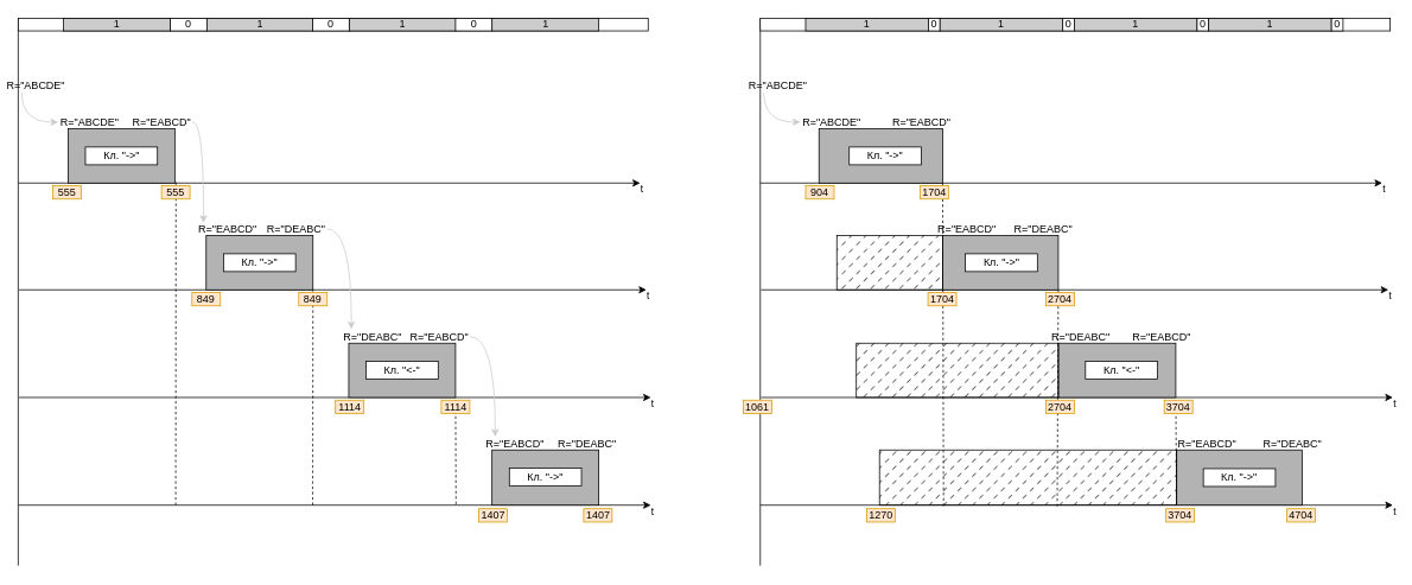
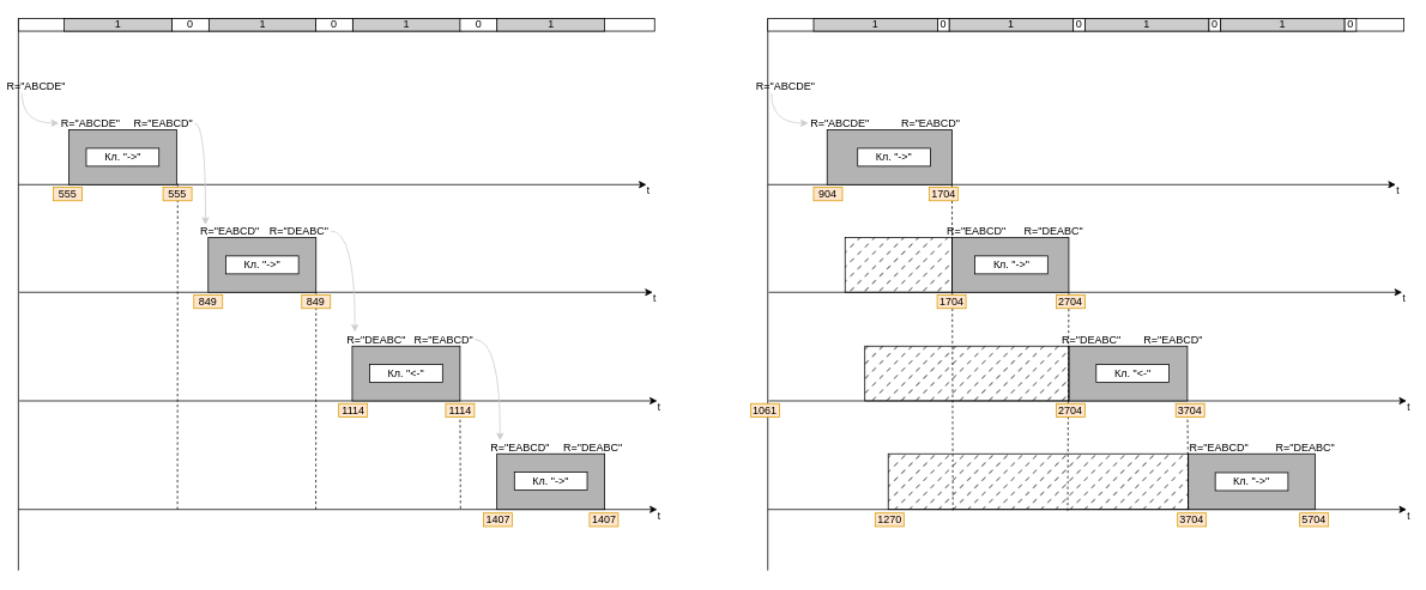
  <mxCell id="0" />
  <mxCell id="1" parent="0" />
  <mxCell id="2" value="" style="endArrow=none;dashed=1;html=1;rounded=0;entryX=1;entryY=1;entryDx=0;entryDy=0;exitX=0.422;exitY=0.993;exitDx=0;exitDy=0;exitPerimeter=0;" edge="1" parent="1" target="64"><mxGeometry width="50" height="50" relative="1" as="geometry"><mxPoint x="1322" y="566" as="sourcePoint" /><mxPoint x="1321" y="322" as="targetPoint" /></mxGeometry></mxCell>
  <mxCell id="3" value="" style="endArrow=none;dashed=1;html=1;rounded=0;entryX=1;entryY=1;entryDx=0;entryDy=0;exitX=0.598;exitY=1.023;exitDx=0;exitDy=0;exitPerimeter=0;" edge="1" parent="1" source="92"><mxGeometry width="50" height="50" relative="1" as="geometry"><mxPoint x="1190" y="686" as="sourcePoint" /><mxPoint x="1189" y="323" as="targetPoint" /></mxGeometry></mxCell>
  <mxCell id="4" value="" style="endArrow=none;dashed=1;html=1;rounded=0;entryX=1;entryY=1;entryDx=0;entryDy=0;" edge="1" parent="1" target="63"><mxGeometry width="50" height="50" relative="1" as="geometry"><mxPoint x="1060" y="568" as="sourcePoint" /><mxPoint x="1025" y="259" as="targetPoint" /></mxGeometry></mxCell>
  <mxCell id="5" value="" style="endArrow=none;dashed=1;html=1;rounded=0;entryX=0.5;entryY=0;entryDx=0;entryDy=0;" parent="1" target="32" edge="1"><mxGeometry width="50" height="50" relative="1" as="geometry"><mxPoint x="512" y="566" as="sourcePoint" /><mxPoint x="504" y="474" as="targetPoint" /></mxGeometry></mxCell>
  <mxCell id="6" value="" style="endArrow=none;dashed=1;html=1;rounded=0;entryX=1;entryY=1;entryDx=0;entryDy=0;" parent="1" target="19" edge="1"><mxGeometry width="50" height="50" relative="1" as="geometry"><mxPoint x="351" y="567" as="sourcePoint" /><mxPoint x="338" y="388" as="targetPoint" /></mxGeometry></mxCell>
  <mxCell id="7" value="" style="endArrow=none;dashed=1;html=1;rounded=0;entryX=0.508;entryY=-0.26;entryDx=0;entryDy=0;entryPerimeter=0;" parent="1" target="27" edge="1"><mxGeometry width="50" height="50" relative="1" as="geometry"><mxPoint x="197" y="567" as="sourcePoint" /><mxPoint x="196" y="409" as="targetPoint" /></mxGeometry></mxCell>
  <mxCell id="8" value="" style="endArrow=none;html=1;rounded=0;strokeWidth=1;" parent="1" edge="1"><mxGeometry width="50" height="50" relative="1" as="geometry"><mxPoint x="20" y="635" as="sourcePoint" /><mxPoint x="20" y="20" as="targetPoint" /></mxGeometry></mxCell>
  <mxCell id="9" value="" style="endArrow=classic;html=1;rounded=0;" parent="1" edge="1"><mxGeometry width="50" height="50" relative="1" as="geometry"><mxPoint x="20" y="205" as="sourcePoint" /><mxPoint x="719" y="205" as="targetPoint" /></mxGeometry></mxCell>
  <mxCell id="10" value="t" style="edgeLabel;html=1;align=center;verticalAlign=middle;resizable=0;points=[];" parent="9" vertex="1" connectable="0"><mxGeometry x="0.98" y="-2" relative="1" as="geometry"><mxPoint x="8" y="4" as="offset" /></mxGeometry></mxCell>
  <mxCell id="11" value="" style="endArrow=classic;html=1;rounded=0;" parent="1" edge="1"><mxGeometry width="50" height="50" relative="1" as="geometry"><mxPoint x="21" y="325" as="sourcePoint" /><mxPoint x="726" y="325" as="targetPoint" /></mxGeometry></mxCell>
  <mxCell id="12" value="t" style="edgeLabel;html=1;align=center;verticalAlign=middle;resizable=0;points=[];" parent="11" vertex="1" connectable="0"><mxGeometry x="0.98" y="-2" relative="1" as="geometry"><mxPoint x="8" y="4" as="offset" /></mxGeometry></mxCell>
  <mxCell id="13" value="" style="endArrow=classic;html=1;rounded=0;" parent="1" edge="1"><mxGeometry width="50" height="50" relative="1" as="geometry"><mxPoint x="21" y="446" as="sourcePoint" /><mxPoint x="731" y="446" as="targetPoint" /></mxGeometry></mxCell>
  <mxCell id="14" value="t" style="edgeLabel;html=1;align=center;verticalAlign=middle;resizable=0;points=[];" parent="13" vertex="1" connectable="0"><mxGeometry x="0.98" y="-2" relative="1" as="geometry"><mxPoint x="8" y="4" as="offset" /></mxGeometry></mxCell>
  <mxCell id="15" value="" style="endArrow=classic;html=1;rounded=0;" parent="1" edge="1"><mxGeometry width="50" height="50" relative="1" as="geometry"><mxPoint x="20" y="567" as="sourcePoint" /><mxPoint x="731" y="567" as="targetPoint" /></mxGeometry></mxCell>
  <mxCell id="16" value="t" style="edgeLabel;html=1;align=center;verticalAlign=middle;resizable=0;points=[];" parent="15" vertex="1" connectable="0"><mxGeometry x="0.98" y="-2" relative="1" as="geometry"><mxPoint x="8" y="4" as="offset" /></mxGeometry></mxCell>
  <mxCell id="17" value="" style="rounded=0;whiteSpace=wrap;html=1;fillColor=#B3B3B3;strokeColor=#000000;" parent="1" vertex="1"><mxGeometry x="76" y="144" width="120" height="61" as="geometry" /></mxCell>
  <mxCell id="18" value="" style="rounded=0;whiteSpace=wrap;html=1;fillColor=#B3B3B3;strokeColor=#000000;" parent="1" vertex="1"><mxGeometry x="391.5" y="385" width="120" height="61" as="geometry" /></mxCell>
  <mxCell id="19" value="" style="rounded=0;whiteSpace=wrap;html=1;fillColor=#B3B3B3;strokeColor=#000000;" parent="1" vertex="1"><mxGeometry x="231.25" y="264" width="120" height="61" as="geometry" /></mxCell>
  <mxCell id="20" value="" style="rounded=0;whiteSpace=wrap;html=1;fillColor=#B3B3B3;strokeColor=#000000;" parent="1" vertex="1"><mxGeometry x="552.5" y="505" width="120" height="62" as="geometry" /></mxCell>
  <mxCell id="21" value="Кл. &quot;-&amp;gt;&quot;" style="rounded=0;whiteSpace=wrap;html=1;" parent="1" vertex="1"><mxGeometry x="95.5" y="164.5" width="81" height="20" as="geometry" /></mxCell>
  <mxCell id="22" value="Кл. &quot;-&amp;gt;&quot;" style="rounded=0;whiteSpace=wrap;html=1;" parent="1" vertex="1"><mxGeometry x="250.75" y="284.5" width="81" height="20" as="geometry" /></mxCell>
  <mxCell id="23" value="Кл. &quot;&amp;lt;-&quot;" style="rounded=0;whiteSpace=wrap;html=1;" parent="1" vertex="1"><mxGeometry x="411" y="405.5" width="81" height="20" as="geometry" /></mxCell>
  <mxCell id="24" value="Кл. &quot;-&amp;gt;&quot;" style="rounded=0;whiteSpace=wrap;html=1;" parent="1" vertex="1"><mxGeometry x="572" y="525.5" width="81" height="20" as="geometry" /></mxCell>
  <mxCell id="25" value="R=&quot;ABCDE&quot;" style="text;html=1;align=center;verticalAlign=middle;whiteSpace=wrap;rounded=0;" parent="1" vertex="1"><mxGeometry x="65" y="129" width="71" height="15" as="geometry" /></mxCell>
  <mxCell id="26" value="R=&quot;EABCD&quot;" style="text;html=1;align=center;verticalAlign=middle;whiteSpace=wrap;rounded=0;" parent="1" vertex="1"><mxGeometry x="147" y="129" width="69" height="15" as="geometry" /></mxCell>
  <mxCell id="27" value="555" style="text;html=1;align=center;verticalAlign=middle;whiteSpace=wrap;rounded=0;fillColor=#ffe6cc;strokeColor=#d79b00;" parent="1" vertex="1"><mxGeometry x="181" y="208" width="32" height="15" as="geometry" /></mxCell>
  <mxCell id="28" value="555" style="text;html=1;align=center;verticalAlign=middle;whiteSpace=wrap;rounded=0;fillColor=#ffe6cc;strokeColor=#d79b00;" parent="1" vertex="1"><mxGeometry x="59" y="208" width="32" height="15" as="geometry" /></mxCell>
  <mxCell id="29" value="849" style="text;html=1;align=center;verticalAlign=middle;whiteSpace=wrap;rounded=0;fillColor=#ffe6cc;strokeColor=#d79b00;" parent="1" vertex="1"><mxGeometry x="215.25" y="328" width="32" height="15" as="geometry" /></mxCell>
  <mxCell id="30" value="849" style="text;html=1;align=center;verticalAlign=middle;whiteSpace=wrap;rounded=0;fillColor=#ffe6cc;strokeColor=#d79b00;" parent="1" vertex="1"><mxGeometry x="335.25" y="328" width="32" height="15" as="geometry" /></mxCell>
  <mxCell id="31" value="1114" style="text;html=1;align=center;verticalAlign=middle;whiteSpace=wrap;rounded=0;fillColor=#ffe6cc;strokeColor=#d79b00;" parent="1" vertex="1"><mxGeometry x="376.5" y="449" width="32" height="15" as="geometry" /></mxCell>
  <mxCell id="32" value="1114" style="text;html=1;align=center;verticalAlign=middle;whiteSpace=wrap;rounded=0;fillColor=#ffe6cc;strokeColor=#d79b00;" parent="1" vertex="1"><mxGeometry x="495.5" y="449" width="32" height="15" as="geometry" /></mxCell>
  <mxCell id="33" value="1407" style="text;html=1;align=center;verticalAlign=middle;whiteSpace=wrap;rounded=0;fillColor=#ffe6cc;strokeColor=#d79b00;" parent="1" vertex="1"><mxGeometry x="655.5" y="571" width="32" height="15" as="geometry" /></mxCell>
  <mxCell id="34" value="1407" style="text;html=1;align=center;verticalAlign=middle;whiteSpace=wrap;rounded=0;fillColor=#ffe6cc;strokeColor=#d79b00;" parent="1" vertex="1"><mxGeometry x="537.5" y="571" width="32" height="15" as="geometry" /></mxCell>
  <mxCell id="35" value="R=&quot;ABCDE&quot;" style="text;html=1;align=center;verticalAlign=middle;whiteSpace=wrap;rounded=0;" parent="1" vertex="1"><mxGeometry x="24" y="88" width="32" height="15" as="geometry" /></mxCell>
  <mxCell id="36" value="" style="endArrow=classic;html=1;rounded=0;exitX=0;exitY=1;exitDx=0;exitDy=0;entryX=0;entryY=0.5;entryDx=0;entryDy=0;edgeStyle=orthogonalEdgeStyle;curved=1;strokeColor=#CCCCCC;" parent="1" source="35" target="25" edge="1"><mxGeometry width="50" height="50" relative="1" as="geometry"><mxPoint x="95" y="156" as="sourcePoint" /><mxPoint x="145" y="106" as="targetPoint" /></mxGeometry></mxCell>
  <mxCell id="37" value="" style="rounded=0;whiteSpace=wrap;html=1;" parent="1" vertex="1"><mxGeometry x="20" y="20" width="708" height="14" as="geometry" /></mxCell>
  <mxCell id="38" value="1" style="rounded=0;whiteSpace=wrap;html=1;fillColor=#CCCCCC;" parent="1" vertex="1"><mxGeometry x="71" y="20" width="120" height="14" as="geometry" /></mxCell>
  <mxCell id="39" value="1" style="rounded=0;whiteSpace=wrap;html=1;fillColor=#CCCCCC;" parent="1" vertex="1"><mxGeometry x="231.5" y="20" width="119.5" height="14" as="geometry" /></mxCell>
  <mxCell id="40" value="1" style="rounded=0;whiteSpace=wrap;html=1;fillColor=#CCCCCC;" parent="1" vertex="1"><mxGeometry x="392" y="20" width="120" height="14" as="geometry" /></mxCell>
  <mxCell id="41" value="1" style="rounded=0;whiteSpace=wrap;html=1;fillColor=#CCCCCC;" parent="1" vertex="1"><mxGeometry x="552.5" y="20" width="120" height="14" as="geometry" /></mxCell>
  <mxCell id="42" value="0" style="rounded=0;whiteSpace=wrap;html=1;" parent="1" vertex="1"><mxGeometry x="191" y="20" width="41" height="14" as="geometry" /></mxCell>
  <mxCell id="43" value="0" style="rounded=0;whiteSpace=wrap;html=1;" parent="1" vertex="1"><mxGeometry x="351" y="20" width="41" height="14" as="geometry" /></mxCell>
  <mxCell id="44" value="0" style="rounded=0;whiteSpace=wrap;html=1;" parent="1" vertex="1"><mxGeometry x="511.5" y="20" width="41" height="14" as="geometry" /></mxCell>
  <mxCell id="45" value="" style="endArrow=classic;html=1;rounded=0;exitX=1;exitY=0.5;exitDx=0;exitDy=0;entryX=-0.119;entryY=0.048;entryDx=0;entryDy=0;edgeStyle=orthogonalEdgeStyle;curved=1;strokeColor=#CCCCCC;entryPerimeter=0;" parent="1" source="26" edge="1"><mxGeometry width="50" height="50" relative="1" as="geometry"><mxPoint x="239" y="184.5" as="sourcePoint" /><mxPoint x="228.192" y="249.72" as="targetPoint" /></mxGeometry></mxCell>
  <mxCell id="46" value="" style="endArrow=classic;html=1;rounded=0;exitX=1;exitY=0.5;exitDx=0;exitDy=0;entryX=0.123;entryY=-0.051;entryDx=0;entryDy=0;edgeStyle=orthogonalEdgeStyle;curved=1;strokeColor=#CCCCCC;entryPerimeter=0;" parent="1" source="49" edge="1"><mxGeometry width="50" height="50" relative="1" as="geometry"><mxPoint x="356.659" y="254.34" as="sourcePoint" /><mxPoint x="394.396" y="369.235" as="targetPoint" /></mxGeometry></mxCell>
  <mxCell id="47" value="" style="endArrow=classic;html=1;rounded=0;exitX=1;exitY=0.5;exitDx=0;exitDy=0;entryX=0;entryY=0;entryDx=0;entryDy=0;edgeStyle=orthogonalEdgeStyle;curved=1;strokeColor=#CCCCCC;" parent="1" source="51" edge="1"><mxGeometry width="50" height="50" relative="1" as="geometry"><mxPoint x="513.5" y="377.5" as="sourcePoint" /><mxPoint x="556" y="490" as="targetPoint" /></mxGeometry></mxCell>
  <mxCell id="48" value="R=&quot;EABCD&quot;" style="text;html=1;align=center;verticalAlign=middle;whiteSpace=wrap;rounded=0;" vertex="1" parent="1"><mxGeometry x="221" y="249" width="69" height="15" as="geometry" /></mxCell>
  <mxCell id="49" value="R=&quot;DEABC&quot;" style="text;html=1;align=center;verticalAlign=middle;whiteSpace=wrap;rounded=0;" vertex="1" parent="1"><mxGeometry x="298.25" y="249" width="69" height="15" as="geometry" /></mxCell>
  <mxCell id="50" value="R=&quot;DEABC&quot;" style="text;html=1;align=center;verticalAlign=middle;whiteSpace=wrap;rounded=0;" vertex="1" parent="1"><mxGeometry x="384" y="370" width="69" height="15" as="geometry" /></mxCell>
  <mxCell id="51" value="R=&quot;EABCD&quot;" style="text;html=1;align=center;verticalAlign=middle;whiteSpace=wrap;rounded=0;" vertex="1" parent="1"><mxGeometry x="458.5" y="370" width="69" height="15" as="geometry" /></mxCell>
  <mxCell id="52" value="R=&quot;EABCD&quot;" style="text;html=1;align=center;verticalAlign=middle;whiteSpace=wrap;rounded=0;" vertex="1" parent="1"><mxGeometry x="544" y="490" width="69" height="15" as="geometry" /></mxCell>
  <mxCell id="53" value="R=&quot;DEABC&quot;" style="text;html=1;align=center;verticalAlign=middle;whiteSpace=wrap;rounded=0;" vertex="1" parent="1"><mxGeometry x="625" y="490" width="69" height="15" as="geometry" /></mxCell>
  <mxCell id="54" value="" style="endArrow=none;html=1;rounded=0;strokeWidth=1;" edge="1" parent="1"><mxGeometry width="50" height="50" relative="1" as="geometry"><mxPoint x="854" y="635" as="sourcePoint" /><mxPoint x="854" y="20" as="targetPoint" /></mxGeometry></mxCell>
  <mxCell id="55" value="" style="endArrow=classic;html=1;rounded=0;" edge="1" parent="1"><mxGeometry width="50" height="50" relative="1" as="geometry"><mxPoint x="854" y="205" as="sourcePoint" /><mxPoint x="1553" y="205" as="targetPoint" /></mxGeometry></mxCell>
  <mxCell id="56" value="t" style="edgeLabel;html=1;align=center;verticalAlign=middle;resizable=0;points=[];" vertex="1" connectable="0" parent="55"><mxGeometry x="0.98" y="-2" relative="1" as="geometry"><mxPoint x="8" y="4" as="offset" /></mxGeometry></mxCell>
  <mxCell id="57" value="" style="endArrow=classic;html=1;rounded=0;" edge="1" parent="1"><mxGeometry width="50" height="50" relative="1" as="geometry"><mxPoint x="855" y="325" as="sourcePoint" /><mxPoint x="1560" y="325" as="targetPoint" /></mxGeometry></mxCell>
  <mxCell id="58" value="t" style="edgeLabel;html=1;align=center;verticalAlign=middle;resizable=0;points=[];" vertex="1" connectable="0" parent="57"><mxGeometry x="0.98" y="-2" relative="1" as="geometry"><mxPoint x="8" y="4" as="offset" /></mxGeometry></mxCell>
  <mxCell id="59" value="" style="endArrow=classic;html=1;rounded=0;" edge="1" parent="1"><mxGeometry width="50" height="50" relative="1" as="geometry"><mxPoint x="855" y="446" as="sourcePoint" /><mxPoint x="1565" y="446" as="targetPoint" /></mxGeometry></mxCell>
  <mxCell id="60" value="t" style="edgeLabel;html=1;align=center;verticalAlign=middle;resizable=0;points=[];" vertex="1" connectable="0" parent="59"><mxGeometry x="0.98" y="-2" relative="1" as="geometry"><mxPoint x="8" y="4" as="offset" /></mxGeometry></mxCell>
  <mxCell id="61" value="" style="endArrow=classic;html=1;rounded=0;" edge="1" parent="1"><mxGeometry width="50" height="50" relative="1" as="geometry"><mxPoint x="854" y="567" as="sourcePoint" /><mxPoint x="1565" y="567" as="targetPoint" /></mxGeometry></mxCell>
  <mxCell id="62" value="t" style="edgeLabel;html=1;align=center;verticalAlign=middle;resizable=0;points=[];" vertex="1" connectable="0" parent="61"><mxGeometry x="0.98" y="-2" relative="1" as="geometry"><mxPoint x="8" y="4" as="offset" /></mxGeometry></mxCell>
  <mxCell id="63" value="" style="rounded=0;whiteSpace=wrap;html=1;fillColor=#B3B3B3;strokeColor=#000000;" vertex="1" parent="1"><mxGeometry x="920" y="144" width="139" height="61" as="geometry" /></mxCell>
  <mxCell id="64" value="" style="rounded=0;whiteSpace=wrap;html=1;fillColor=#B3B3B3;strokeColor=#000000;" vertex="1" parent="1"><mxGeometry x="1189" y="385" width="132" height="61" as="geometry" /></mxCell>
  <mxCell id="65" value="" style="rounded=0;whiteSpace=wrap;html=1;fillColor=#B3B3B3;strokeColor=#000000;" vertex="1" parent="1"><mxGeometry x="1059" y="264" width="130" height="61" as="geometry" /></mxCell>
  <mxCell id="66" value="" style="rounded=0;whiteSpace=wrap;html=1;fillColor=#B3B3B3;strokeColor=#000000;" vertex="1" parent="1"><mxGeometry x="1322" y="505" width="141" height="62" as="geometry" /></mxCell>
  <mxCell id="67" value="Кл. &quot;-&amp;gt;&quot;" style="rounded=0;whiteSpace=wrap;html=1;" vertex="1" parent="1"><mxGeometry x="954" y="164.5" width="81" height="20" as="geometry" /></mxCell>
  <mxCell id="68" value="Кл. &quot;-&amp;gt;&quot;" style="rounded=0;whiteSpace=wrap;html=1;" vertex="1" parent="1"><mxGeometry x="1084.5" y="284.5" width="81" height="20" as="geometry" /></mxCell>
  <mxCell id="69" value="Кл. &quot;&amp;lt;-&quot;" style="rounded=0;whiteSpace=wrap;html=1;" vertex="1" parent="1"><mxGeometry x="1219.5" y="405.5" width="81" height="20" as="geometry" /></mxCell>
  <mxCell id="70" value="Кл. &quot;-&amp;gt;&quot;" style="rounded=0;whiteSpace=wrap;html=1;" vertex="1" parent="1"><mxGeometry x="1352" y="526" width="81" height="20" as="geometry" /></mxCell>
  <mxCell id="71" value="R=&quot;ABCDE&quot;" style="text;html=1;align=center;verticalAlign=middle;whiteSpace=wrap;rounded=0;" vertex="1" parent="1"><mxGeometry x="899" y="129" width="71" height="15" as="geometry" /></mxCell>
  <mxCell id="72" value="R=&quot;EABCD&quot;" style="text;html=1;align=center;verticalAlign=middle;whiteSpace=wrap;rounded=0;" vertex="1" parent="1"><mxGeometry x="1001" y="129" width="69" height="15" as="geometry" /></mxCell>
  <mxCell id="73" value="1704" style="text;html=1;align=center;verticalAlign=middle;whiteSpace=wrap;rounded=0;fillColor=#ffe6cc;strokeColor=#d79b00;" vertex="1" parent="1"><mxGeometry x="1033.5" y="208" width="32" height="15" as="geometry" /></mxCell>
  <mxCell id="74" value="904" style="text;html=1;align=center;verticalAlign=middle;whiteSpace=wrap;rounded=0;fillColor=#ffe6cc;strokeColor=#d79b00;" vertex="1" parent="1"><mxGeometry x="905" y="208" width="32" height="15" as="geometry" /></mxCell>
  <mxCell id="75" value="1704" style="text;html=1;align=center;verticalAlign=middle;whiteSpace=wrap;rounded=0;fillColor=#ffe6cc;strokeColor=#d79b00;" vertex="1" parent="1"><mxGeometry x="1042.5" y="328" width="32" height="15" as="geometry" /></mxCell>
  <mxCell id="76" value="2704" style="text;html=1;align=center;verticalAlign=middle;whiteSpace=wrap;rounded=0;fillColor=#ffe6cc;strokeColor=#d79b00;" vertex="1" parent="1"><mxGeometry x="1175" y="328" width="32" height="15" as="geometry" /></mxCell>
  <mxCell id="77" value="1061" style="text;html=1;align=center;verticalAlign=middle;whiteSpace=wrap;rounded=0;fillColor=#ffe6cc;strokeColor=#d79b00;" vertex="1" parent="1"><mxGeometry x="835" y="449" width="32" height="15" as="geometry" /></mxCell>
  <mxCell id="78" value="3704" style="text;html=1;align=center;verticalAlign=middle;whiteSpace=wrap;rounded=0;fillColor=#ffe6cc;strokeColor=#d79b00;" vertex="1" parent="1"><mxGeometry x="1308" y="449" width="32" height="15" as="geometry" /></mxCell>
- <mxCell id="79" value="4704" style="text;html=1;align=center;verticalAlign=middle;whiteSpace=wrap;rounded=0;fillColor=#ffe6cc;strokeColor=#d79b00;" vertex="1" parent="1"><mxGeometry x="1446" y="571" width="32" height="15" as="geometry" /></mxCell>
+ <mxCell id="79" value="5704" style="text;html=1;align=center;verticalAlign=middle;whiteSpace=wrap;rounded=0;fillColor=#ffe6cc;strokeColor=#d79b00;" vertex="1" parent="1"><mxGeometry x="1446" y="571" width="32" height="15" as="geometry" /></mxCell>
  <mxCell id="80" value="3704" style="text;html=1;align=center;verticalAlign=middle;whiteSpace=wrap;rounded=0;fillColor=#ffe6cc;strokeColor=#d79b00;" vertex="1" parent="1"><mxGeometry x="1310" y="571" width="32" height="15" as="geometry" /></mxCell>
  <mxCell id="81" value="R=&quot;ABCDE&quot;" style="text;html=1;align=center;verticalAlign=middle;whiteSpace=wrap;rounded=0;" vertex="1" parent="1"><mxGeometry x="858" y="88" width="32" height="15" as="geometry" /></mxCell>
  <mxCell id="82" value="" style="endArrow=classic;html=1;rounded=0;exitX=0;exitY=1;exitDx=0;exitDy=0;entryX=0;entryY=0.5;entryDx=0;entryDy=0;edgeStyle=orthogonalEdgeStyle;curved=1;strokeColor=#CCCCCC;" edge="1" parent="1" source="81" target="71"><mxGeometry width="50" height="50" relative="1" as="geometry"><mxPoint x="929" y="156" as="sourcePoint" /><mxPoint x="979" y="106" as="targetPoint" /></mxGeometry></mxCell>
  <mxCell id="83" value="" style="rounded=0;whiteSpace=wrap;html=1;" vertex="1" parent="1"><mxGeometry x="854" y="20" width="708" height="14" as="geometry" /></mxCell>
  <mxCell id="84" value="1" style="rounded=0;whiteSpace=wrap;html=1;fillColor=#CCCCCC;" vertex="1" parent="1"><mxGeometry x="905" y="20" width="138" height="14" as="geometry" /></mxCell>
  <mxCell id="85" value="0" style="rounded=0;whiteSpace=wrap;html=1;" vertex="1" parent="1"><mxGeometry x="1043" y="20" width="13" height="14" as="geometry" /></mxCell>
  <mxCell id="86" value="R=&quot;DEABC&quot;" style="text;html=1;align=center;verticalAlign=middle;whiteSpace=wrap;rounded=0;" vertex="1" parent="1"><mxGeometry x="1138" y="249" width="69" height="15" as="geometry" /></mxCell>
  <mxCell id="87" value="R=&quot;DEABC&quot;" style="text;html=1;align=center;verticalAlign=middle;whiteSpace=wrap;rounded=0;" vertex="1" parent="1"><mxGeometry x="1180" y="370" width="69" height="15" as="geometry" /></mxCell>
  <mxCell id="88" value="R=&quot;EABCD&quot;" style="text;html=1;align=center;verticalAlign=middle;whiteSpace=wrap;rounded=0;" vertex="1" parent="1"><mxGeometry x="1271" y="370" width="69" height="15" as="geometry" /></mxCell>
  <mxCell id="89" value="R=&quot;EABCD&quot;" style="text;html=1;align=center;verticalAlign=middle;whiteSpace=wrap;rounded=0;" vertex="1" parent="1"><mxGeometry x="1322" y="490" width="69" height="15" as="geometry" /></mxCell>
  <mxCell id="90" value="R=&quot;DEABC&quot;" style="text;html=1;align=center;verticalAlign=middle;whiteSpace=wrap;rounded=0;" vertex="1" parent="1"><mxGeometry x="1418" y="490" width="69" height="15" as="geometry" /></mxCell>
  <mxCell id="91" value="" style="rounded=0;whiteSpace=wrap;html=1;fillStyle=dashed;fillColor=#000000;" vertex="1" parent="1"><mxGeometry x="940" y="264" width="119" height="61" as="geometry" /></mxCell>
  <mxCell id="92" value="" style="rounded=0;whiteSpace=wrap;html=1;fillStyle=dashed;fillColor=#000000;" vertex="1" parent="1"><mxGeometry x="988" y="505" width="334" height="62" as="geometry" /></mxCell>
  <mxCell id="93" value="1270" style="text;html=1;align=center;verticalAlign=middle;whiteSpace=wrap;rounded=0;fillColor=#ffe6cc;strokeColor=#d79b00;" vertex="1" parent="1"><mxGeometry x="973.5" y="571" width="32" height="15" as="geometry" /></mxCell>
  <mxCell id="94" value="2704" style="text;html=1;align=center;verticalAlign=middle;whiteSpace=wrap;rounded=0;fillColor=#ffe6cc;strokeColor=#d79b00;" vertex="1" parent="1"><mxGeometry x="1175" y="449" width="32" height="15" as="geometry" /></mxCell>
  <mxCell id="95" value="1" style="rounded=0;whiteSpace=wrap;html=1;fillColor=#CCCCCC;" vertex="1" parent="1"><mxGeometry x="1207" y="20" width="138" height="14" as="geometry" /></mxCell>
  <mxCell id="96" value="0" style="rounded=0;whiteSpace=wrap;html=1;" vertex="1" parent="1"><mxGeometry x="1345" y="20" width="13" height="14" as="geometry" /></mxCell>
  <mxCell id="97" value="1" style="rounded=0;whiteSpace=wrap;html=1;fillColor=#CCCCCC;" vertex="1" parent="1"><mxGeometry x="1056" y="20" width="138" height="14" as="geometry" /></mxCell>
  <mxCell id="98" value="0" style="rounded=0;whiteSpace=wrap;html=1;" vertex="1" parent="1"><mxGeometry x="1194" y="20" width="13" height="14" as="geometry" /></mxCell>
  <mxCell id="99" value="1" style="rounded=0;whiteSpace=wrap;html=1;fillColor=#CCCCCC;" vertex="1" parent="1"><mxGeometry x="1358" y="20" width="138" height="14" as="geometry" /></mxCell>
  <mxCell id="100" value="0" style="rounded=0;whiteSpace=wrap;html=1;" vertex="1" parent="1"><mxGeometry x="1496" y="20" width="13" height="14" as="geometry" /></mxCell>
  <mxCell id="101" value="R=&quot;EABCD&quot;" style="text;html=1;align=center;verticalAlign=middle;whiteSpace=wrap;rounded=0;" vertex="1" parent="1"><mxGeometry x="1052" y="249" width="69" height="15" as="geometry" /></mxCell>
  <mxCell id="102" value="" style="rounded=0;whiteSpace=wrap;html=1;fillStyle=dashed;fillColor=#000000;" vertex="1" parent="1"><mxGeometry x="962" y="385" width="227" height="61" as="geometry" /></mxCell>
